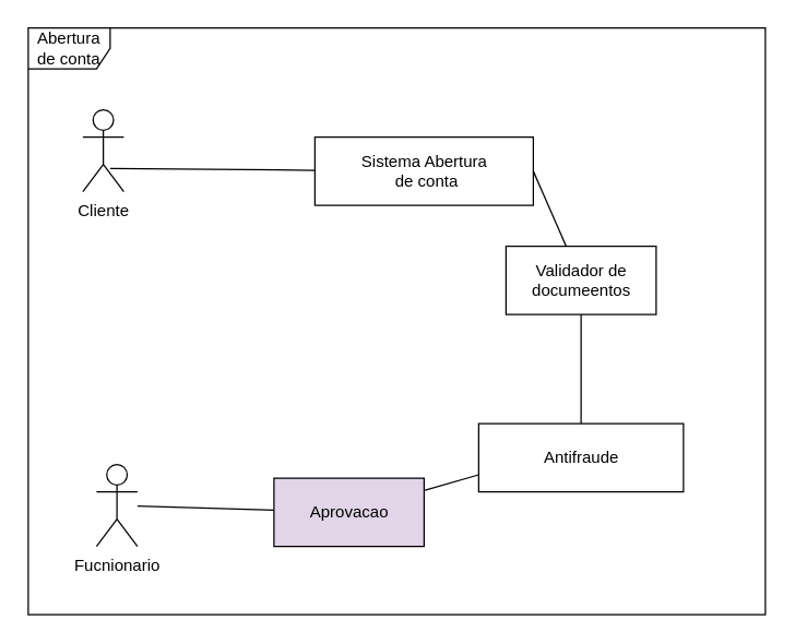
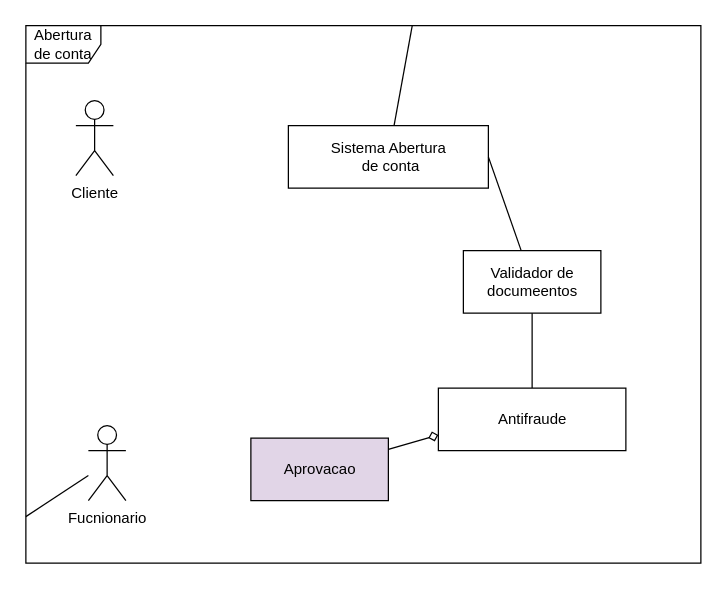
  <mxCell id="0" />
  <mxCell id="1" parent="0" />
  <mxCell id="2" value="Abertura de conta" style="shape=umlFrame;whiteSpace=wrap;html=1;" vertex="1" parent="1"><mxGeometry x="20" y="20" width="540" height="430" as="geometry" /></mxCell>
  <mxCell id="3" value="Cliente" style="shape=umlActor;verticalLabelPosition=bottom;verticalAlign=top;html=1;" vertex="1" parent="1"><mxGeometry x="60" y="80" width="30" height="60" as="geometry" /></mxCell>
- <mxCell id="4" style="rounded=0;orthogonalLoop=1;jettySize=auto;html=1;endArrow=none;endFill=0;" edge="1" parent="1" source="5" target="11"><mxGeometry relative="1" as="geometry" /></mxCell>
+ <mxCell id="4" style="rounded=0;orthogonalLoop=1;jettySize=auto;html=1;endArrow=none;endFill=0;" edge="1" parent="1" source="5" target="2"><mxGeometry relative="1" as="geometry" /></mxCell>
  <mxCell id="5" value="Fucnionario" style="shape=umlActor;verticalLabelPosition=bottom;verticalAlign=top;html=1;" vertex="1" parent="1"><mxGeometry x="70" y="340" width="30" height="60" as="geometry" /></mxCell>
- <mxCell id="6" style="edgeStyle=none;rounded=0;orthogonalLoop=1;jettySize=auto;html=1;entryX=0.667;entryY=0.717;entryDx=0;entryDy=0;entryPerimeter=0;endArrow=none;endFill=0;" edge="1" parent="1" source="7" target="3"><mxGeometry relative="1" as="geometry" /></mxCell>
+ <mxCell id="6" style="edgeStyle=none;rounded=0;orthogonalLoop=1;jettySize=auto;html=1;endArrow=none;endFill=0;" edge="1" parent="1" source="7" target="2"><mxGeometry relative="1" as="geometry" /></mxCell>
  <mxCell id="7" value="Sistema Abertura&lt;br&gt;&amp;nbsp;de conta" style="html=1;" vertex="1" parent="1"><mxGeometry x="230" y="100" width="160" height="50" as="geometry" /></mxCell>
  <mxCell id="8" style="edgeStyle=none;rounded=0;orthogonalLoop=1;jettySize=auto;html=1;entryX=1;entryY=0.5;entryDx=0;entryDy=0;endArrow=none;endFill=0;" edge="1" parent="1" source="9" target="7"><mxGeometry relative="1" as="geometry" /></mxCell>
- <mxCell id="9" value="Validador de &lt;br&gt;documeentos" style="html=1;" vertex="1" parent="1"><mxGeometry x="370" y="180" width="110" height="50" as="geometry" /></mxCell>
- <mxCell id="10" style="edgeStyle=none;rounded=0;orthogonalLoop=1;jettySize=auto;html=1;entryX=0;entryY=0.75;entryDx=0;entryDy=0;endArrow=none;endFill=0;" edge="1" parent="1" source="11" target="13"><mxGeometry relative="1" as="geometry" /></mxCell>
+ <mxCell id="9" value="Validador de &lt;br&gt;documeentos" style="html=1;" vertex="1" parent="1"><mxGeometry x="370" y="200" width="110" height="50" as="geometry" /></mxCell>
+ <mxCell id="10" style="edgeStyle=none;rounded=0;orthogonalLoop=1;jettySize=auto;html=1;entryX=0;entryY=0.75;entryDx=0;entryDy=0;endArrow=diamond;endFill=0;" edge="1" parent="1" source="11" target="13"><mxGeometry relative="1" as="geometry" /></mxCell>
  <mxCell id="11" value="Aprovacao" style="html=1;fillColor=#e1d5e7;" vertex="1" parent="1"><mxGeometry x="200" y="350" width="110" height="50" as="geometry" /></mxCell>
  <mxCell id="12" style="edgeStyle=none;rounded=0;orthogonalLoop=1;jettySize=auto;html=1;entryX=0.5;entryY=1;entryDx=0;entryDy=0;endArrow=none;endFill=0;" edge="1" parent="1" source="13" target="9"><mxGeometry relative="1" as="geometry" /></mxCell>
  <mxCell id="13" value="Antifraude" style="html=1;" vertex="1" parent="1"><mxGeometry x="350" y="310" width="150" height="50" as="geometry" /></mxCell>
